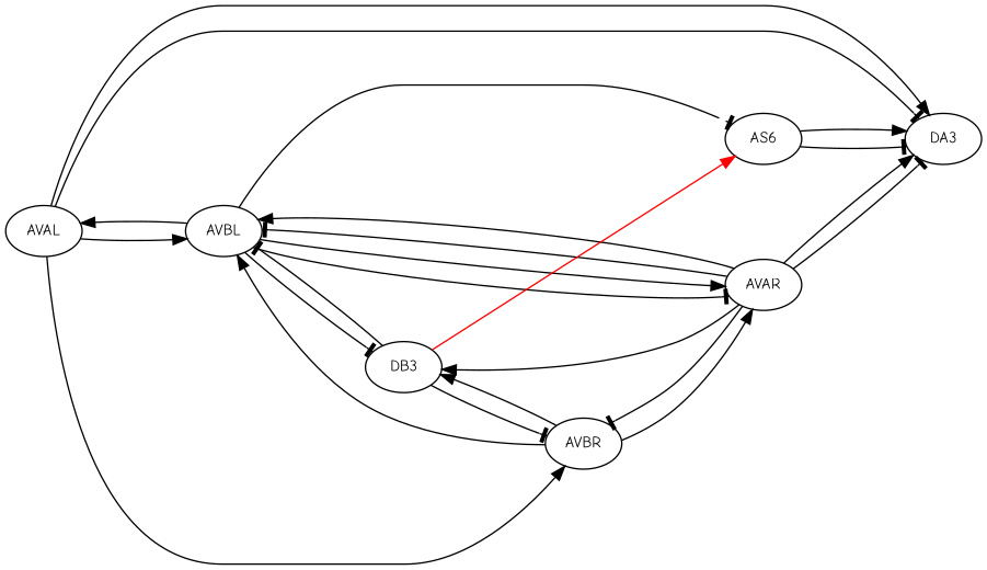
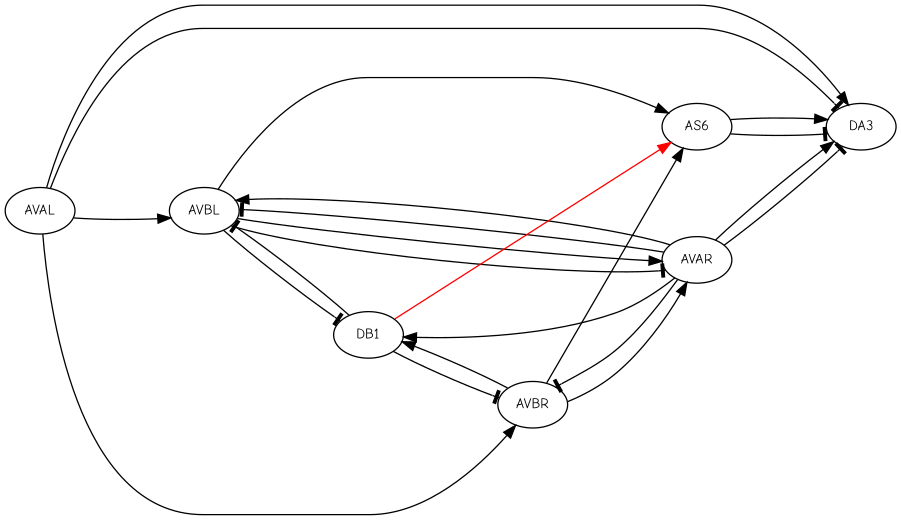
  digraph {
    fontname="Comic Neue"
    fontsize=12
    rankdir=LR
    splines=true
    node [fontname="Comic Neue" fontsize=11]
    edge [fontname="Comic Neue" minlen=2]
    n1 [label=AS6]
    DA3
    AVAL
    AVBL
    AVBR
    AVAR
-   DB3
+   DB3 [label=DB1]
    n1 -> DA3 [arrowhead=tee]
    n1 -> DA3
    AVAL -> DA3 [arrowhead=tee]
    AVAL -> DA3
    AVAL -> AVBL
    AVAL -> AVBR
-   AVBL -> n1 [arrowhead=tee]
-   AVBL -> AVAL
+   AVBL -> n1
    AVBL -> AVAR [arrowhead=tee]
    AVBL -> AVAR
    AVBL -> DB3 [arrowhead=tee]
-   AVBR -> AVBL
+   AVBR -> n1
    AVBR -> AVAR
    AVBR -> DB3 [arrowhead=normal]
    AVAR -> DA3 [arrowhead=tee]
    AVAR -> DA3
    AVAR -> AVBL [arrowhead=tee]
    AVAR -> AVBL
    AVAR -> AVBR [arrowhead=tee]
    AVAR -> DB3
    DB3 -> n1 [color=red]
    DB3 -> AVBL [arrowhead=tee]
    DB3 -> AVBR [arrowhead=tee]
  }
